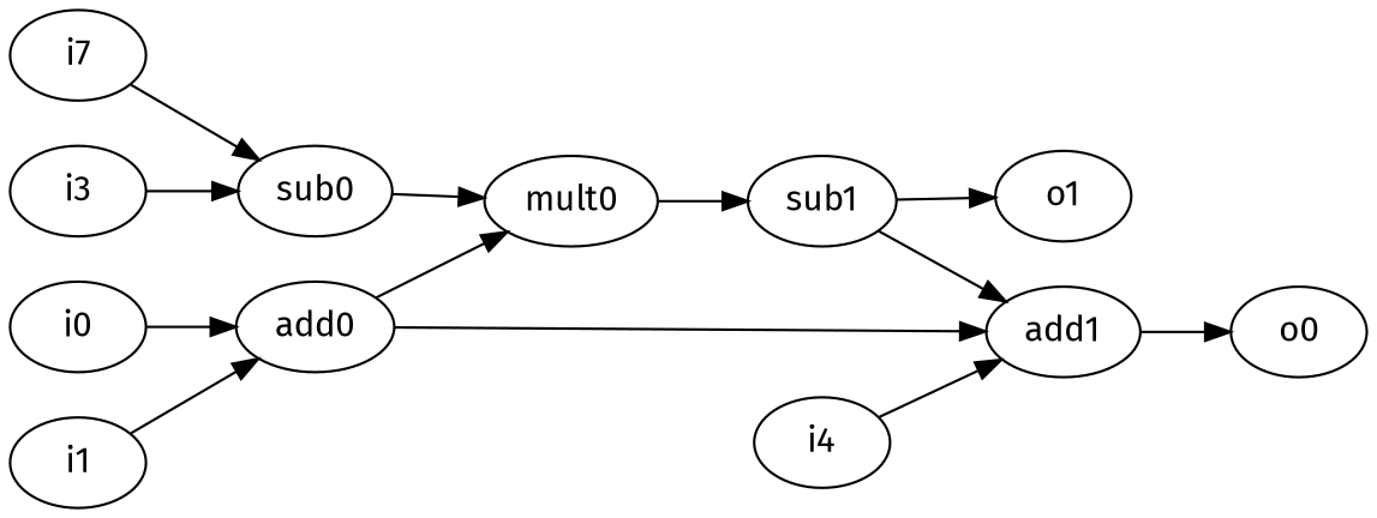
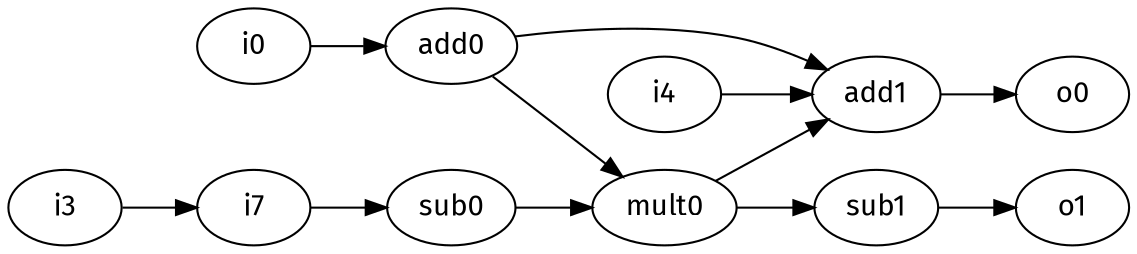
  strict digraph {
    fontname="Fira Sans"
    rankdir=LR
    node [fontname="Fira Sans"]
    edge [fontname="Fira Sans"]
    i0
    add0
    mult0
    add1
    sub1
    o0
    o1
-   i1
    n9 [label=i7]
    sub0
    i3
    i4
    i0 -> add0
    add0 -> mult0
    add0 -> add1
-   sub1 -> add1
+   mult0 -> add1
    mult0 -> sub1
    add1 -> o0
    sub1 -> o1
-   i1 -> add0
    n9 -> sub0
    sub0 -> mult0
-   i3 -> sub0
+   i3 -> n9
    i4 -> add1
  }
